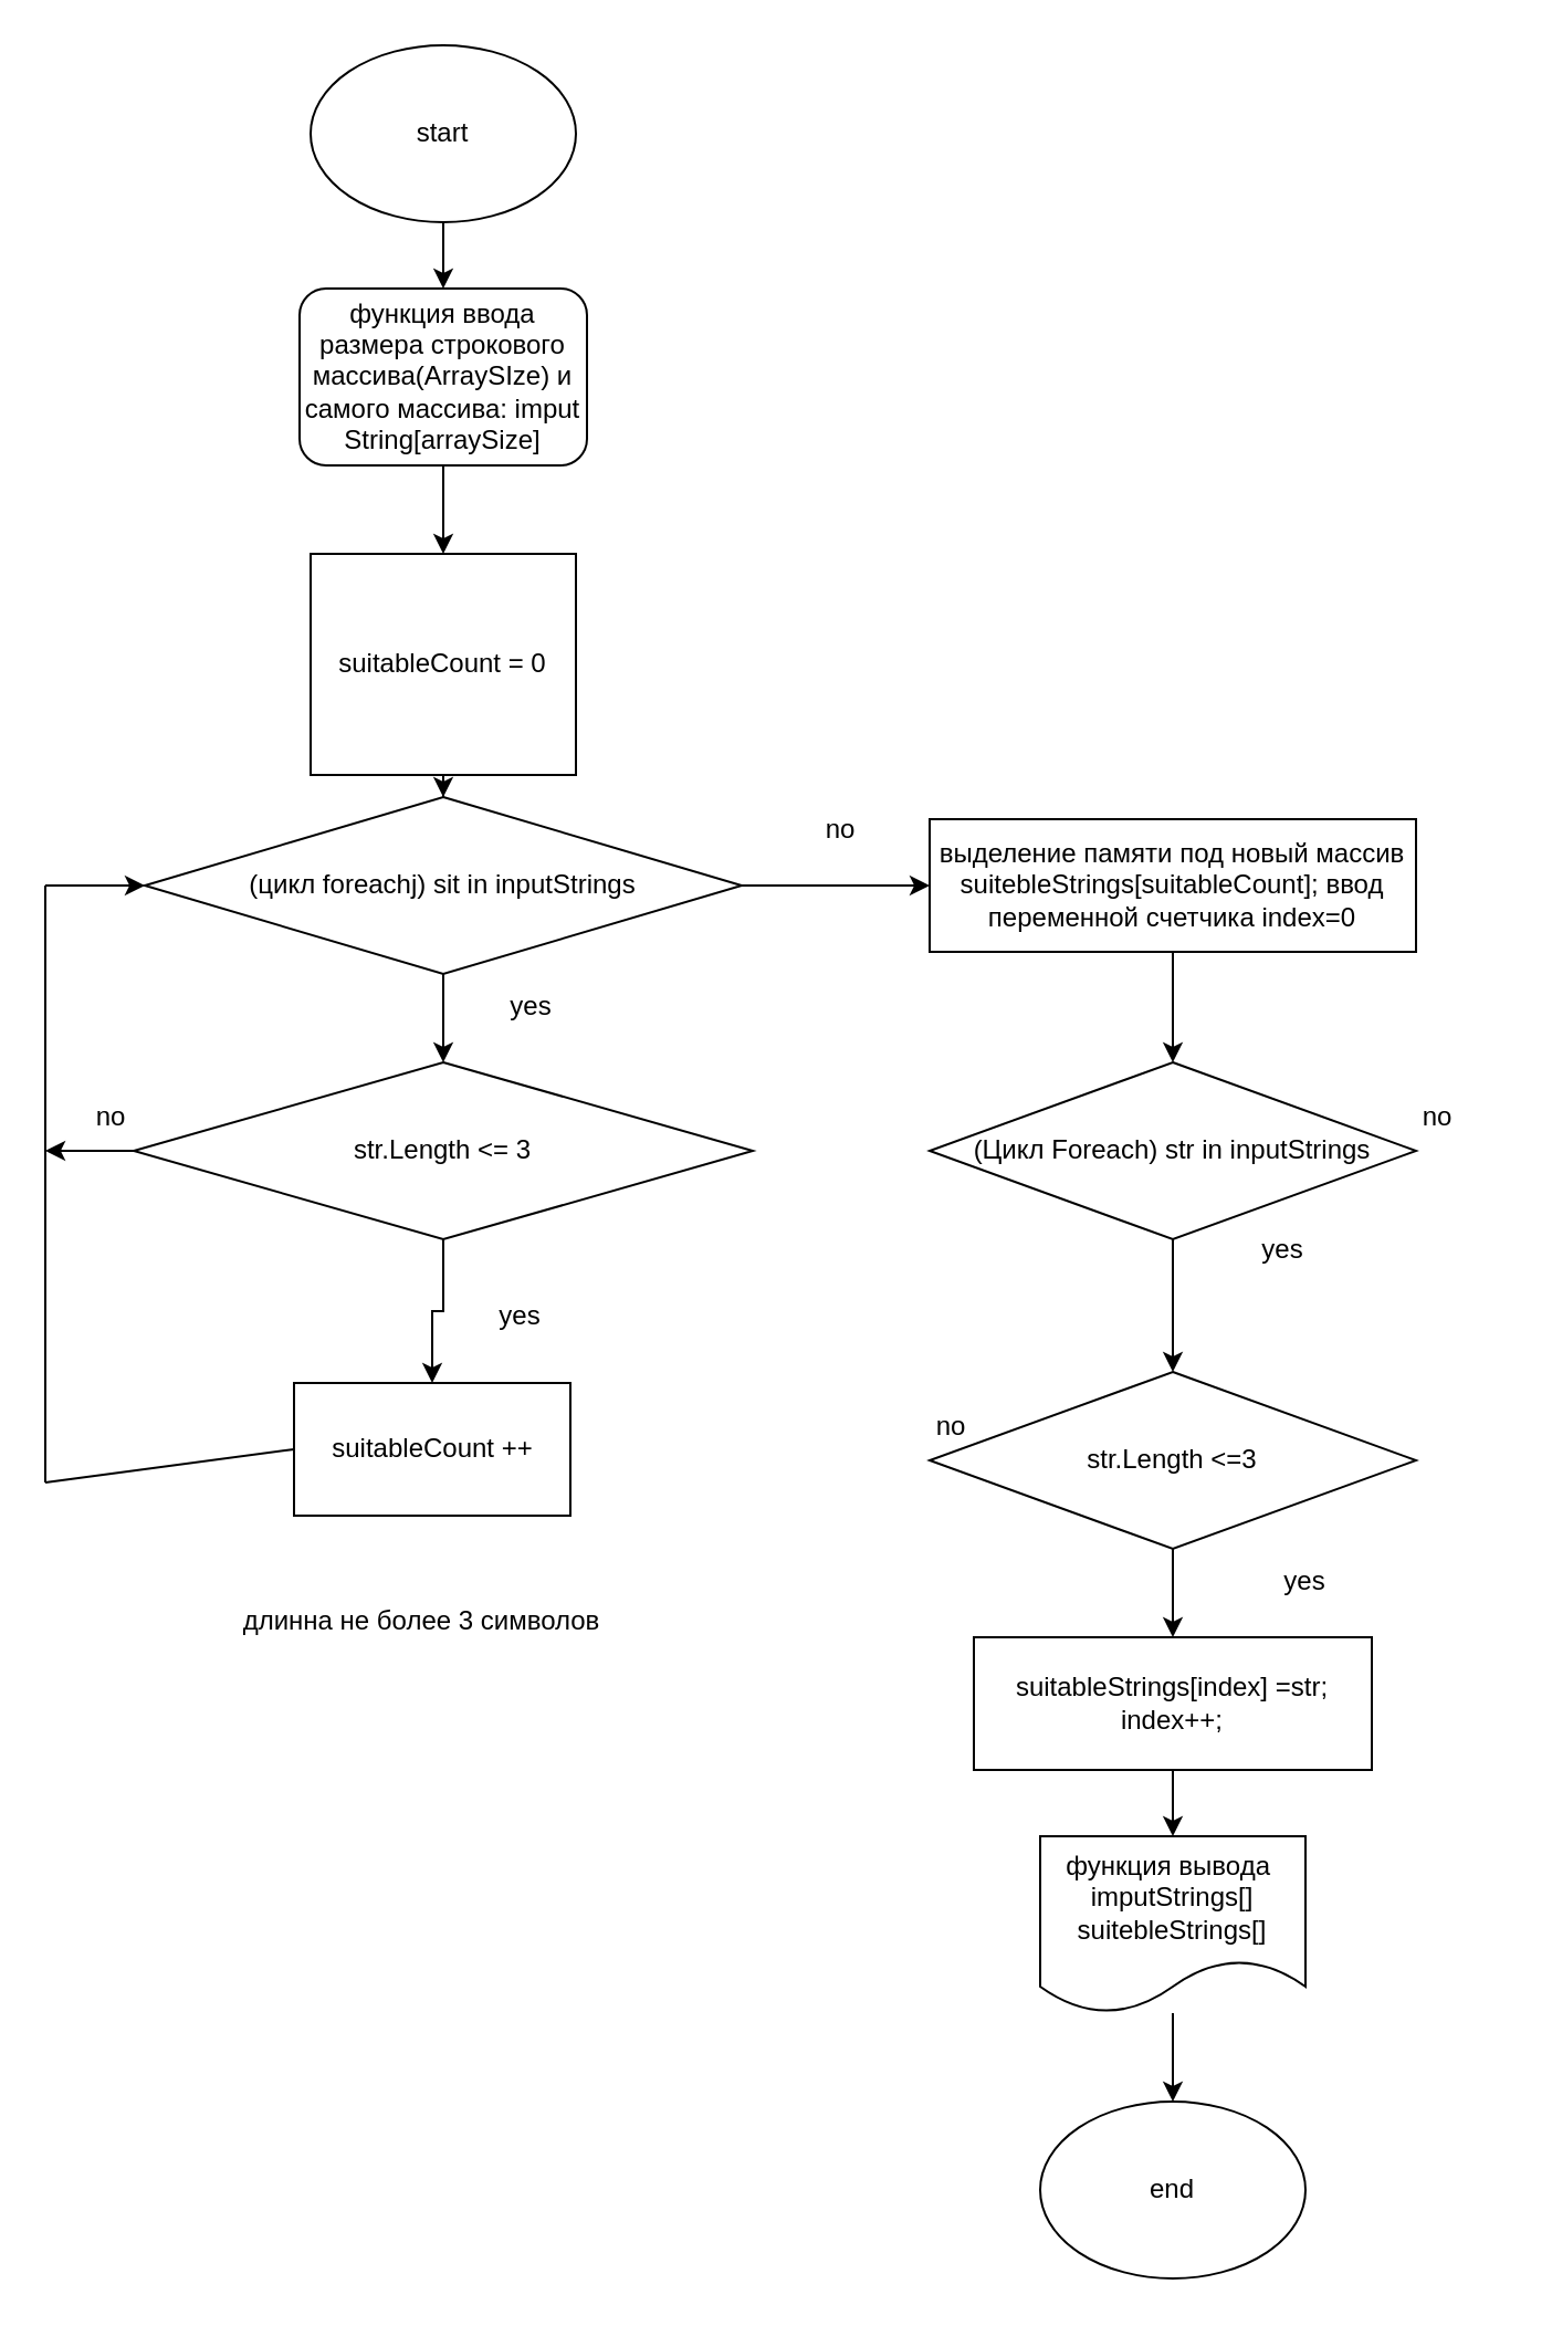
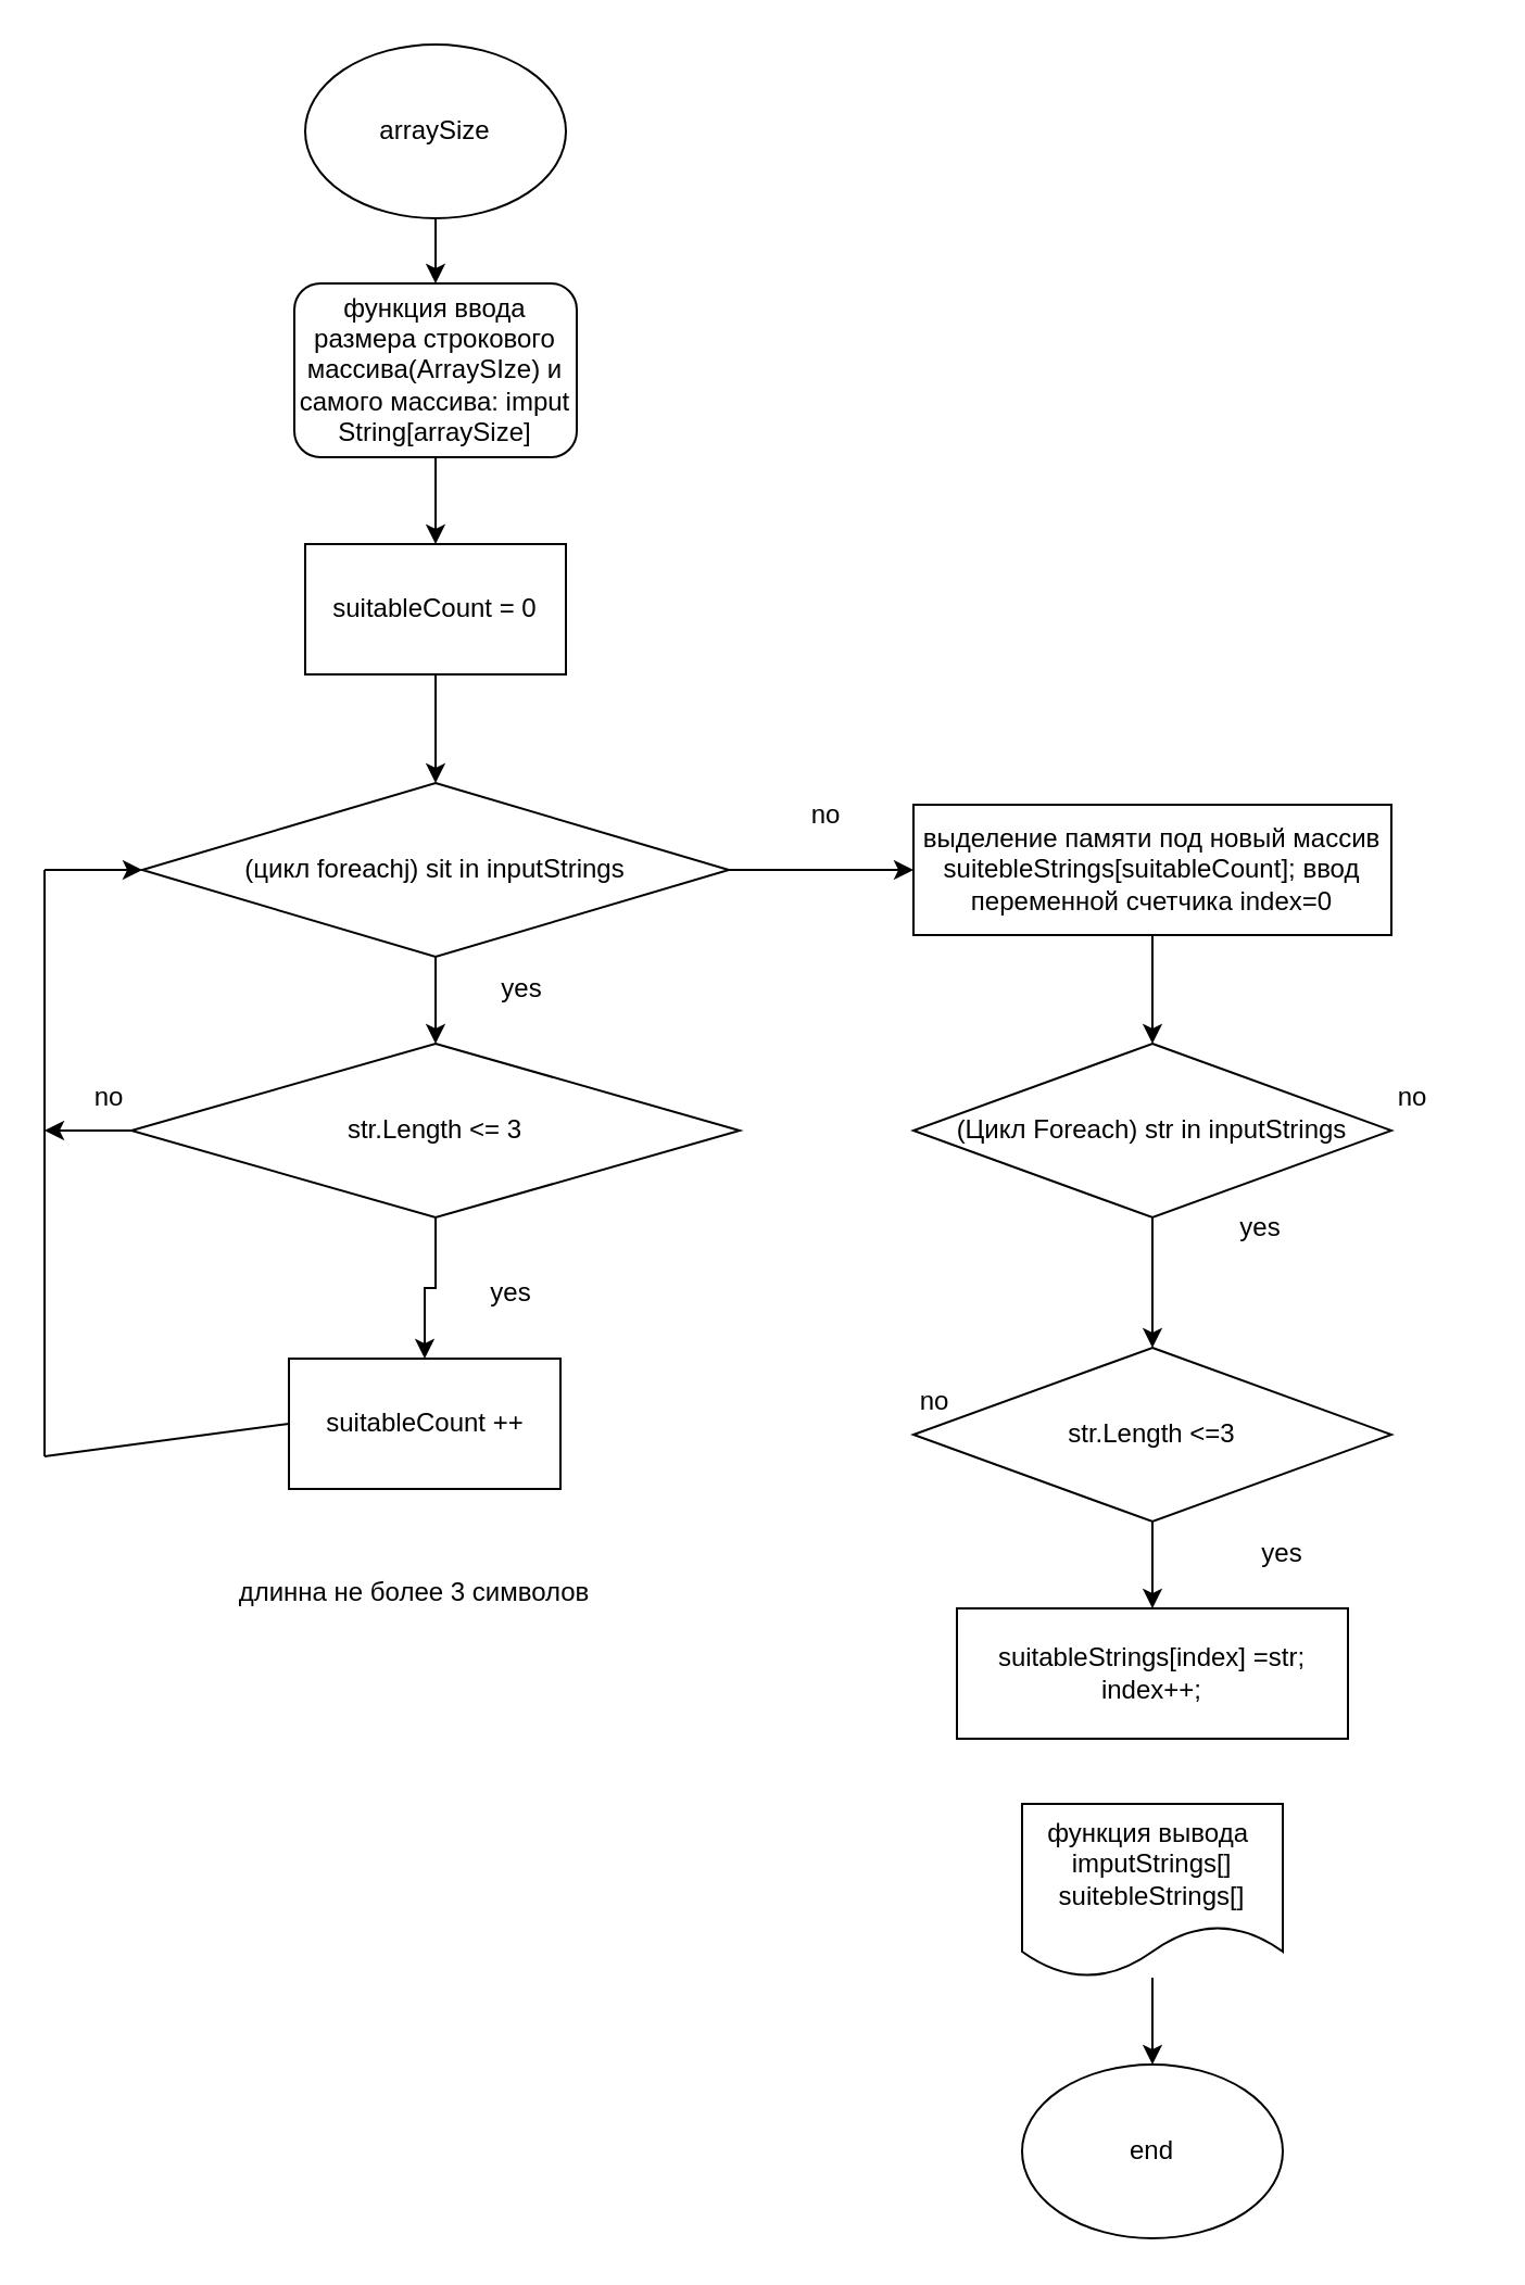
  <mxCell id="0" />
  <mxCell id="1" parent="0" />
  <mxCell id="2" value="" style="edgeStyle=orthogonalEdgeStyle;rounded=0;orthogonalLoop=1;jettySize=auto;html=1;" edge="1" parent="1" source="3" target="5"><mxGeometry relative="1" as="geometry" /></mxCell>
- <mxCell id="3" value="start" style="ellipse;whiteSpace=wrap;html=1;" vertex="1" parent="1"><mxGeometry x="140" y="20" width="120" height="80" as="geometry" /></mxCell>
+ <mxCell id="3" value="arraySize" style="ellipse;whiteSpace=wrap;html=1;" vertex="1" parent="1"><mxGeometry x="140" y="20" width="120" height="80" as="geometry" /></mxCell>
  <mxCell id="4" value="" style="edgeStyle=orthogonalEdgeStyle;rounded=0;orthogonalLoop=1;jettySize=auto;html=1;" edge="1" parent="1" source="5" target="7"><mxGeometry relative="1" as="geometry" /></mxCell>
  <mxCell id="5" value="функция ввода размера строкового массива(ArraySIze) и самого массива: imput String[arraySize]" style="rounded=1;whiteSpace=wrap;html=1;" vertex="1" parent="1"><mxGeometry x="135" y="130" width="130" height="80" as="geometry" /></mxCell>
  <mxCell id="6" value="" style="edgeStyle=orthogonalEdgeStyle;rounded=0;orthogonalLoop=1;jettySize=auto;html=1;" edge="1" parent="1" source="7" target="10"><mxGeometry relative="1" as="geometry" /></mxCell>
- <mxCell id="7" value="suitableCount = 0" style="rounded=0;whiteSpace=wrap;html=1;" vertex="1" parent="1"><mxGeometry x="140" y="250" width="120" height="100" as="geometry" /></mxCell>
+ <mxCell id="7" value="suitableCount = 0" style="rounded=0;whiteSpace=wrap;html=1;" vertex="1" parent="1"><mxGeometry x="140" y="250" width="120" height="60" as="geometry" /></mxCell>
  <mxCell id="8" value="" style="edgeStyle=orthogonalEdgeStyle;rounded=0;orthogonalLoop=1;jettySize=auto;html=1;" edge="1" parent="1" source="10" target="12"><mxGeometry relative="1" as="geometry" /></mxCell>
  <mxCell id="9" value="" style="edgeStyle=orthogonalEdgeStyle;rounded=0;orthogonalLoop=1;jettySize=auto;html=1;" edge="1" parent="1" source="10" target="24"><mxGeometry relative="1" as="geometry" /></mxCell>
  <mxCell id="10" value="(цикл foreachj) sit in inputStrings" style="rhombus;whiteSpace=wrap;html=1;" vertex="1" parent="1"><mxGeometry x="65" y="360" width="270" height="80" as="geometry" /></mxCell>
  <mxCell id="11" value="" style="edgeStyle=orthogonalEdgeStyle;rounded=0;orthogonalLoop=1;jettySize=auto;html=1;" edge="1" parent="1" source="12" target="13"><mxGeometry relative="1" as="geometry" /></mxCell>
  <mxCell id="12" value="str.Length &amp;lt;= 3" style="rhombus;whiteSpace=wrap;html=1;" vertex="1" parent="1"><mxGeometry x="60" y="480" width="280" height="80" as="geometry" /></mxCell>
  <mxCell id="13" value="suitableCount ++" style="rounded=0;whiteSpace=wrap;html=1;" vertex="1" parent="1"><mxGeometry x="132.5" y="625" width="125" height="60" as="geometry" /></mxCell>
  <mxCell id="14" value="длинна не более 3 символов&lt;div&gt;&lt;br&gt;&lt;/div&gt;" style="text;html=1;align=center;verticalAlign=middle;resizable=0;points=[];autosize=1;strokeColor=none;fillColor=none;" vertex="1" parent="1"><mxGeometry x="100" y="720" width="180" height="40" as="geometry" /></mxCell>
  <mxCell id="15" value="yes" style="text;html=1;align=center;verticalAlign=middle;whiteSpace=wrap;rounded=0;" vertex="1" parent="1"><mxGeometry x="210" y="440" width="60" height="30" as="geometry" /></mxCell>
  <mxCell id="16" value="yes" style="text;html=1;align=center;verticalAlign=middle;whiteSpace=wrap;rounded=0;" vertex="1" parent="1"><mxGeometry x="205" y="580" width="60" height="30" as="geometry" /></mxCell>
  <mxCell id="17" value="" style="endArrow=none;html=1;rounded=0;exitX=0;exitY=0.5;exitDx=0;exitDy=0;" edge="1" parent="1" source="13"><mxGeometry width="50" height="50" relative="1" as="geometry"><mxPoint x="160" y="370" as="sourcePoint" /><mxPoint y="670" as="targetPoint" x="20" /></mxGeometry></mxCell>
  <mxCell id="18" value="" style="endArrow=classic;html=1;rounded=0;exitX=0;exitY=0.5;exitDx=0;exitDy=0;" edge="1" parent="1" source="12"><mxGeometry width="50" height="50" relative="1" as="geometry"><mxPoint x="160" y="370" as="sourcePoint" /><mxPoint y="520" as="targetPoint" x="20" /></mxGeometry></mxCell>
  <mxCell id="19" value="" style="endArrow=none;html=1;rounded=0;" edge="1" parent="1"><mxGeometry width="50" height="50" relative="1" as="geometry"><mxPoint y="670" as="sourcePoint" x="20" /><mxPoint y="400" as="targetPoint" x="20" /></mxGeometry></mxCell>
  <mxCell id="20" value="" style="endArrow=classic;html=1;rounded=0;" edge="1" parent="1" target="10"><mxGeometry width="50" height="50" relative="1" as="geometry"><mxPoint y="400" as="sourcePoint" x="20" /><mxPoint x="460" y="320" as="targetPoint" /></mxGeometry></mxCell>
  <mxCell id="21" value="no" style="text;html=1;align=center;verticalAlign=middle;whiteSpace=wrap;rounded=0;" vertex="1" parent="1"><mxGeometry y="490" width="60" height="30" as="geometry" x="20" /></mxCell>
  <mxCell id="22" value="no" style="text;html=1;align=center;verticalAlign=middle;whiteSpace=wrap;rounded=0;" vertex="1" parent="1"><mxGeometry x="350" y="360" width="60" height="30" as="geometry" /></mxCell>
  <mxCell id="23" value="" style="edgeStyle=orthogonalEdgeStyle;rounded=0;orthogonalLoop=1;jettySize=auto;html=1;" edge="1" parent="1" source="24" target="26"><mxGeometry relative="1" as="geometry" /></mxCell>
  <mxCell id="24" value="выделение памяти под новый массив suitebleStrings[suitableCount]; ввод переменной счетчика index=0" style="rounded=0;whiteSpace=wrap;html=1;" vertex="1" parent="1"><mxGeometry x="420" y="370" width="220" height="60" as="geometry" /></mxCell>
  <mxCell id="25" value="" style="edgeStyle=orthogonalEdgeStyle;rounded=0;orthogonalLoop=1;jettySize=auto;html=1;" edge="1" parent="1" source="26" target="30"><mxGeometry relative="1" as="geometry" /></mxCell>
  <mxCell id="26" value="(Цикл Foreach) str in inputStrings" style="rhombus;whiteSpace=wrap;html=1;" vertex="1" parent="1"><mxGeometry x="420" y="480" width="220" height="80" as="geometry" /></mxCell>
  <mxCell id="27" value="no" style="text;html=1;align=center;verticalAlign=middle;whiteSpace=wrap;rounded=0;" vertex="1" parent="1"><mxGeometry x="620" y="490" width="60" height="30" as="geometry" /></mxCell>
  <mxCell id="28" value="yes" style="text;html=1;align=center;verticalAlign=middle;whiteSpace=wrap;rounded=0;" vertex="1" parent="1"><mxGeometry x="550" y="550" width="60" height="30" as="geometry" /></mxCell>
  <mxCell id="29" value="" style="edgeStyle=orthogonalEdgeStyle;rounded=0;orthogonalLoop=1;jettySize=auto;html=1;" edge="1" parent="1" source="30" target="34"><mxGeometry relative="1" as="geometry" /></mxCell>
  <mxCell id="30" value="str.Length &amp;lt;=3" style="rhombus;whiteSpace=wrap;html=1;" vertex="1" parent="1"><mxGeometry x="420" y="620" width="220" height="80" as="geometry" /></mxCell>
  <mxCell id="31" value="no" style="text;html=1;align=center;verticalAlign=middle;whiteSpace=wrap;rounded=0;" vertex="1" parent="1"><mxGeometry x="400" y="630" width="60" height="30" as="geometry" /></mxCell>
  <mxCell id="32" value="yes" style="text;html=1;align=center;verticalAlign=middle;whiteSpace=wrap;rounded=0;" vertex="1" parent="1"><mxGeometry x="560" y="700" width="60" height="30" as="geometry" /></mxCell>
- <mxCell id="33" value="" style="edgeStyle=orthogonalEdgeStyle;rounded=0;orthogonalLoop=1;jettySize=auto;html=1;" edge="1" parent="1" source="34" target="36"><mxGeometry relative="1" as="geometry" /></mxCell>
  <mxCell id="34" value="suitableStrings[index] =str;&lt;div&gt;index++;&lt;/div&gt;" style="rounded=0;whiteSpace=wrap;html=1;" vertex="1" parent="1"><mxGeometry x="440" y="740" width="180" height="60" as="geometry" /></mxCell>
  <mxCell id="35" value="" style="edgeStyle=orthogonalEdgeStyle;rounded=0;orthogonalLoop=1;jettySize=auto;html=1;" edge="1" parent="1" source="36" target="37"><mxGeometry relative="1" as="geometry" /></mxCell>
  <mxCell id="36" value="функция вывода&amp;nbsp;&lt;div&gt;imputStrings[]&lt;/div&gt;&lt;div&gt;suitebleStrings[]&lt;/div&gt;" style="shape=document;whiteSpace=wrap;html=1;boundedLbl=1;" vertex="1" parent="1"><mxGeometry x="470" y="830" width="120" height="80" as="geometry" /></mxCell>
  <mxCell id="37" value="end" style="ellipse;whiteSpace=wrap;html=1;" vertex="1" parent="1"><mxGeometry x="470" y="950" width="120" height="80" as="geometry" /></mxCell>
